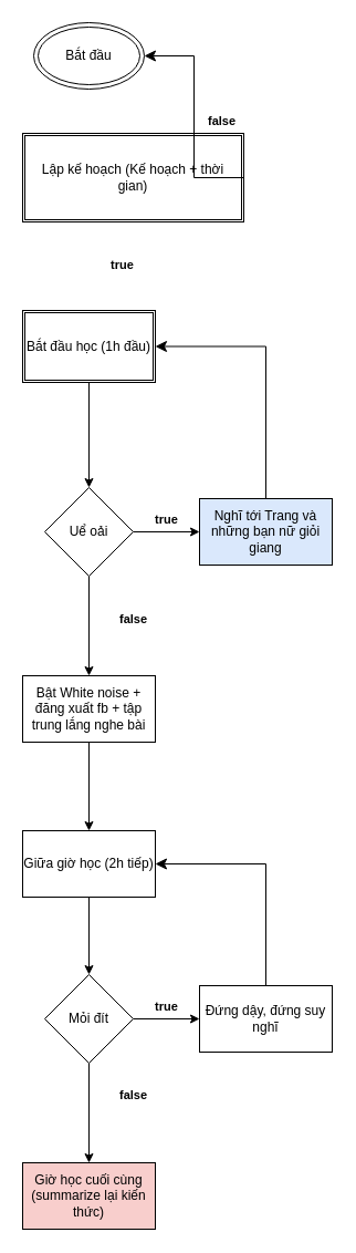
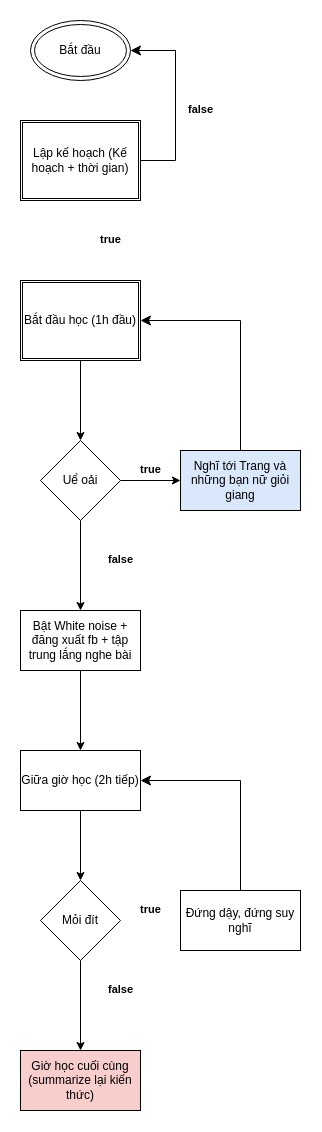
  <mxCell id="0" />
  <mxCell id="1" parent="0" />
  <mxCell id="2" value="Bắt đầu" style="ellipse;shape=doubleEllipse;whiteSpace=wrap;html=1;" vertex="1" parent="1"><mxGeometry x="30" y="20" width="100" height="60" as="geometry" /></mxCell>
- <mxCell id="3" value="Lập kế hoạch (Kế hoạch + thời gian)" style="shape=ext;double=1;rounded=0;whiteSpace=wrap;html=1;" vertex="1" parent="1"><mxGeometry x="20" y="120" width="200" height="80" as="geometry" /></mxCell>
+ <mxCell id="3" value="Lập kế hoạch (Kế hoạch + thời gian)" style="shape=ext;double=1;rounded=0;whiteSpace=wrap;html=1;" vertex="1" parent="1"><mxGeometry x="20" y="120" width="120" height="80" as="geometry" /></mxCell>
  <mxCell id="4" value="" style="edgeStyle=none;html=1;" edge="1" parent="1" source="5" target="9"><mxGeometry relative="1" as="geometry" /></mxCell>
- <mxCell id="5" value="Bắt đầu học (1h đầu)" style="shape=ext;double=1;rounded=0;whiteSpace=wrap;html=1;" vertex="1" parent="1"><mxGeometry x="20" y="280" width="120" height="65" as="geometry" /></mxCell>
+ <mxCell id="5" value="Bắt đầu học (1h đầu)" style="shape=ext;double=1;rounded=0;whiteSpace=wrap;html=1;" vertex="1" parent="1"><mxGeometry x="20" y="280" width="120" height="80" as="geometry" /></mxCell>
  <mxCell id="6" value="" style="edgeStyle=elbowEdgeStyle;elbow=horizontal;endArrow=classic;html=1;curved=0;rounded=0;endSize=8;startSize=8;exitX=1;exitY=0.5;exitDx=0;exitDy=0;entryX=1;entryY=0.5;entryDx=0;entryDy=0;" edge="1" parent="1" source="3" target="2"><mxGeometry width="50" height="50" relative="1" as="geometry"><mxPoint x="150" y="220" as="sourcePoint" /><mxPoint x="200" y="60" as="targetPoint" /><Array as="points"><mxPoint x="175" y="150" /></Array></mxGeometry></mxCell>
  <mxCell id="7" value="" style="edgeStyle=none;html=1;" edge="1" parent="1" source="9" target="10"><mxGeometry relative="1" as="geometry" /></mxCell>
  <mxCell id="8" value="" style="edgeStyle=none;html=1;fontSize=11;" edge="1" parent="1" source="9" target="17"><mxGeometry relative="1" as="geometry" /></mxCell>
  <mxCell id="9" value="Uể oải" style="rhombus;whiteSpace=wrap;html=1;rounded=0;" vertex="1" parent="1"><mxGeometry x="40" y="440" width="80" height="80" as="geometry" /></mxCell>
  <mxCell id="10" value="Nghĩ tới Trang và những bạn nữ giỏi giang" style="rounded=0;whiteSpace=wrap;html=1;fillColor=#dae8fc;" vertex="1" parent="1"><mxGeometry x="180" y="450" width="120" height="60" as="geometry" /></mxCell>
  <mxCell id="11" value="" style="edgeStyle=elbowEdgeStyle;elbow=horizontal;endArrow=classic;html=1;curved=0;rounded=0;endSize=8;startSize=8;exitX=0.5;exitY=0;exitDx=0;exitDy=0;entryX=1;entryY=0.5;entryDx=0;entryDy=0;" edge="1" parent="1" source="10" target="5"><mxGeometry width="50" height="50" relative="1" as="geometry"><mxPoint x="150" y="390" as="sourcePoint" /><mxPoint x="200" y="340" as="targetPoint" /><Array as="points"><mxPoint x="240" y="400" /></Array></mxGeometry></mxCell>
  <mxCell id="12" value="&lt;font style=&quot;font-size: 11px;&quot;&gt;true&lt;/font&gt;" style="text;strokeColor=none;fillColor=none;html=1;fontSize=24;fontStyle=1;verticalAlign=middle;align=center;" vertex="1" parent="1"><mxGeometry x="130" y="460" width="40" height="10" as="geometry" /></mxCell>
  <mxCell id="13" value="&lt;font style=&quot;font-size: 11px;&quot;&gt;true&lt;/font&gt;" style="text;strokeColor=none;fillColor=none;html=1;fontSize=24;fontStyle=1;verticalAlign=middle;align=center;" vertex="1" parent="1"><mxGeometry x="90" y="230" width="40" height="10" as="geometry" /></mxCell>
  <mxCell id="14" value="&lt;font style=&quot;font-size: 11px;&quot;&gt;false&lt;br&gt;&lt;/font&gt;" style="text;strokeColor=none;fillColor=none;html=1;fontSize=24;fontStyle=1;verticalAlign=middle;align=center;" vertex="1" parent="1"><mxGeometry x="180" y="100" width="40" height="10" as="geometry" /></mxCell>
  <mxCell id="15" value="&lt;font style=&quot;font-size: 11px;&quot;&gt;false&lt;br&gt;&lt;/font&gt;" style="text;strokeColor=none;fillColor=none;html=1;fontSize=24;fontStyle=1;verticalAlign=middle;align=center;" vertex="1" parent="1"><mxGeometry x="100" y="550" width="40" height="10" as="geometry" /></mxCell>
  <mxCell id="16" value="" style="edgeStyle=none;html=1;fontSize=11;" edge="1" parent="1" source="17" target="19"><mxGeometry relative="1" as="geometry" /></mxCell>
  <mxCell id="17" value="Bật White noise + đăng xuất fb + tập trung lắng nghe bài" style="whiteSpace=wrap;html=1;rounded=0;" vertex="1" parent="1"><mxGeometry x="20" y="610" width="120" height="60" as="geometry" /></mxCell>
  <mxCell id="18" value="" style="edgeStyle=none;html=1;fontSize=11;" edge="1" parent="1" source="19" target="22"><mxGeometry relative="1" as="geometry" /></mxCell>
  <mxCell id="19" value="Giữa giờ học (2h tiếp)" style="whiteSpace=wrap;html=1;rounded=0;" vertex="1" parent="1"><mxGeometry x="20" y="750" width="120" height="60" as="geometry" /></mxCell>
- <mxCell id="20" value="" style="edgeStyle=none;html=1;fontSize=11;" edge="1" parent="1" source="22" target="23"><mxGeometry relative="1" as="geometry" /></mxCell>
  <mxCell id="21" value="" style="edgeStyle=none;html=1;fontSize=11;" edge="1" parent="1" source="22" target="25"><mxGeometry relative="1" as="geometry" /></mxCell>
  <mxCell id="22" value="Mỏi đít" style="rhombus;whiteSpace=wrap;html=1;rounded=0;" vertex="1" parent="1"><mxGeometry x="40" y="880" width="80" height="80" as="geometry" /></mxCell>
  <mxCell id="23" value="Đứng dậy, đứng suy nghĩ" style="whiteSpace=wrap;html=1;rounded=0;" vertex="1" parent="1"><mxGeometry x="180" y="890" width="120" height="60" as="geometry" /></mxCell>
  <mxCell id="24" value="" style="edgeStyle=elbowEdgeStyle;elbow=horizontal;endArrow=classic;html=1;curved=0;rounded=0;endSize=8;startSize=8;fontSize=11;exitX=0.5;exitY=0;exitDx=0;exitDy=0;entryX=1;entryY=0.5;entryDx=0;entryDy=0;" edge="1" parent="1" source="23" target="19"><mxGeometry width="50" height="50" relative="1" as="geometry"><mxPoint x="150" y="760" as="sourcePoint" /><mxPoint x="200" y="710" as="targetPoint" /><Array as="points"><mxPoint x="240" y="790" /></Array></mxGeometry></mxCell>
  <mxCell id="25" value="Giờ học cuối cùng (summarize lại kiến thức)" style="whiteSpace=wrap;html=1;rounded=0;fillColor=#f8cecc;" vertex="1" parent="1"><mxGeometry x="20" y="1050" width="120" height="60" as="geometry" /></mxCell>
  <mxCell id="26" value="&lt;font style=&quot;font-size: 11px;&quot;&gt;false&lt;br&gt;&lt;/font&gt;" style="text;strokeColor=none;fillColor=none;html=1;fontSize=24;fontStyle=1;verticalAlign=middle;align=center;" vertex="1" parent="1"><mxGeometry x="100" y="980" width="40" height="10" as="geometry" /></mxCell>
  <mxCell id="27" value="&lt;font style=&quot;font-size: 11px;&quot;&gt;true&lt;/font&gt;" style="text;strokeColor=none;fillColor=none;html=1;fontSize=24;fontStyle=1;verticalAlign=middle;align=center;" vertex="1" parent="1"><mxGeometry x="130" y="900" width="40" height="10" as="geometry" /></mxCell>
